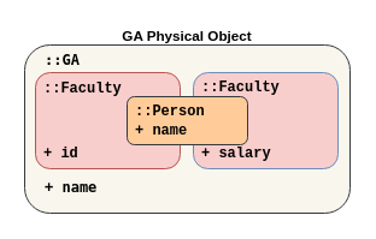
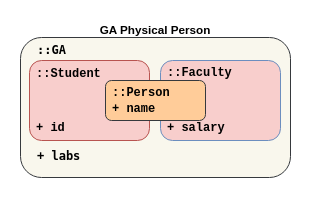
  <mxCell id="0" />
  <mxCell id="1" parent="0" />
- <mxCell id="2" value="&lt;p style=&quot;line-height: 0.9;&quot;&gt;&lt;/p&gt;&lt;pre&gt;&lt;b&gt;::GA&lt;/b&gt;&lt;/pre&gt;&lt;pre&gt;&lt;b&gt;&lt;br&gt;&lt;/b&gt;&lt;/pre&gt;&lt;pre&gt;&lt;b&gt;&lt;br&gt;&lt;/b&gt;&lt;/pre&gt;&lt;pre&gt;&lt;b&gt;&lt;br&gt;&lt;/b&gt;&lt;/pre&gt;&lt;pre&gt;&lt;b&gt;+ name&lt;/b&gt;&lt;/pre&gt;&lt;p&gt;&lt;/p&gt;" style="rounded=1;html=1;align=left;labelPosition=center;verticalLabelPosition=middle;verticalAlign=bottom;spacingLeft=15;spacingTop=76;fillColor=#f9f7ed;strokeColor=#36393d;" parent="1" vertex="1"><mxGeometry x="20" y="37" width="270" height="140" as="geometry" /></mxCell>
- <mxCell id="3" value="&lt;h3&gt;&lt;font face=&quot;Helvetica&quot;&gt;GA Physical Object&lt;/font&gt;&lt;/h3&gt;" style="text;html=1;strokeColor=none;fillColor=none;align=center;verticalAlign=middle;whiteSpace=wrap;rounded=0;labelBackgroundColor=none;labelBorderColor=none;fontFamily=Courier New;fontSize=10;" parent="1" vertex="1"><mxGeometry x="20" y="20" width="270" height="20" as="geometry" /></mxCell>
+ <mxCell id="2" value="&lt;p style=&quot;line-height: 0.9;&quot;&gt;&lt;/p&gt;&lt;pre&gt;&lt;b&gt;::GA&lt;/b&gt;&lt;/pre&gt;&lt;pre&gt;&lt;b&gt;&lt;br&gt;&lt;/b&gt;&lt;/pre&gt;&lt;pre&gt;&lt;b&gt;&lt;br&gt;&lt;/b&gt;&lt;/pre&gt;&lt;pre&gt;&lt;b&gt;&lt;br&gt;&lt;/b&gt;&lt;/pre&gt;&lt;pre&gt;&lt;b&gt;+ labs&lt;/b&gt;&lt;/pre&gt;&lt;p&gt;&lt;/p&gt;" style="rounded=1;html=1;align=left;labelPosition=center;verticalLabelPosition=middle;verticalAlign=bottom;spacingLeft=15;spacingTop=76;fillColor=#f9f7ed;strokeColor=#36393d;" parent="1" vertex="1"><mxGeometry x="20" y="37" width="270" height="140" as="geometry" /></mxCell>
+ <mxCell id="3" value="&lt;h3&gt;&lt;font face=&quot;Helvetica&quot;&gt;GA Physical Person&lt;/font&gt;&lt;/h3&gt;" style="text;html=1;strokeColor=none;fillColor=none;align=center;verticalAlign=middle;whiteSpace=wrap;rounded=0;labelBackgroundColor=none;labelBorderColor=none;fontFamily=Courier New;fontSize=10;" parent="1" vertex="1"><mxGeometry x="20" y="20" width="270" height="20" as="geometry" /></mxCell>
  <mxCell id="4" value="" style="group" parent="1" vertex="1" connectable="0"><mxGeometry x="29" y="60" width="120" height="80" as="geometry" /></mxCell>
- <mxCell id="5" value="&lt;pre&gt;&lt;font face=&quot;Courier New&quot;&gt;&lt;b&gt;::Faculty&lt;/b&gt;&lt;/font&gt;&lt;/pre&gt;&lt;pre&gt;&lt;br&gt;&lt;/pre&gt;&lt;pre&gt;&lt;font face=&quot;Courier New&quot;&gt;&lt;b&gt;+ id&lt;/b&gt;&lt;/font&gt;&lt;/pre&gt;" style="rounded=1;html=1;align=left;labelPosition=center;verticalLabelPosition=middle;verticalAlign=middle;spacingLeft=5;fillColor=#f8cecc;strokeColor=#b85450;" parent="4" vertex="1"><mxGeometry width="120" height="80" as="geometry" /></mxCell>
+ <mxCell id="5" value="&lt;pre&gt;&lt;font face=&quot;Courier New&quot;&gt;&lt;b&gt;::Student&lt;/b&gt;&lt;/font&gt;&lt;/pre&gt;&lt;pre&gt;&lt;br&gt;&lt;/pre&gt;&lt;pre&gt;&lt;font face=&quot;Courier New&quot;&gt;&lt;b&gt;+ id&lt;/b&gt;&lt;/font&gt;&lt;/pre&gt;" style="rounded=1;html=1;align=left;labelPosition=center;verticalLabelPosition=middle;verticalAlign=middle;spacingLeft=5;fillColor=#f8cecc;strokeColor=#b85450;" parent="4" vertex="1"><mxGeometry width="120" height="80" as="geometry" /></mxCell>
  <mxCell id="6" value="&lt;pre&gt;&lt;font face=&quot;Courier New&quot;&gt;&lt;b&gt;::Faculty&lt;/b&gt;&lt;/font&gt;&lt;/pre&gt;&lt;pre&gt;&lt;font face=&quot;Courier New&quot;&gt;&lt;b&gt;&lt;br&gt;&lt;/b&gt;&lt;/font&gt;&lt;/pre&gt;&lt;pre&gt;&lt;font face=&quot;Courier New&quot;&gt;&lt;b&gt;+ salary&lt;/b&gt;&lt;/font&gt;&lt;/pre&gt;" style="rounded=1;html=1;align=left;labelPosition=center;verticalLabelPosition=middle;verticalAlign=middle;spacingLeft=5;fillColor=#f8cecc;strokeColor=#6c8ebf;" parent="1" vertex="1"><mxGeometry x="160" y="60" width="120" height="80" as="geometry" /></mxCell>
  <mxCell id="7" value="&lt;pre&gt;&lt;font face=&quot;Courier New&quot;&gt;&lt;b&gt;::Person&lt;br&gt;+ name&lt;/b&gt;&lt;/font&gt;&lt;/pre&gt;" style="rounded=1;html=1;align=left;labelPosition=center;verticalLabelPosition=middle;verticalAlign=middle;spacingLeft=5;fillColor=#ffcc99;strokeColor=#36393d;" parent="1" vertex="1"><mxGeometry x="105" y="80" width="100" height="40" as="geometry" /></mxCell>
